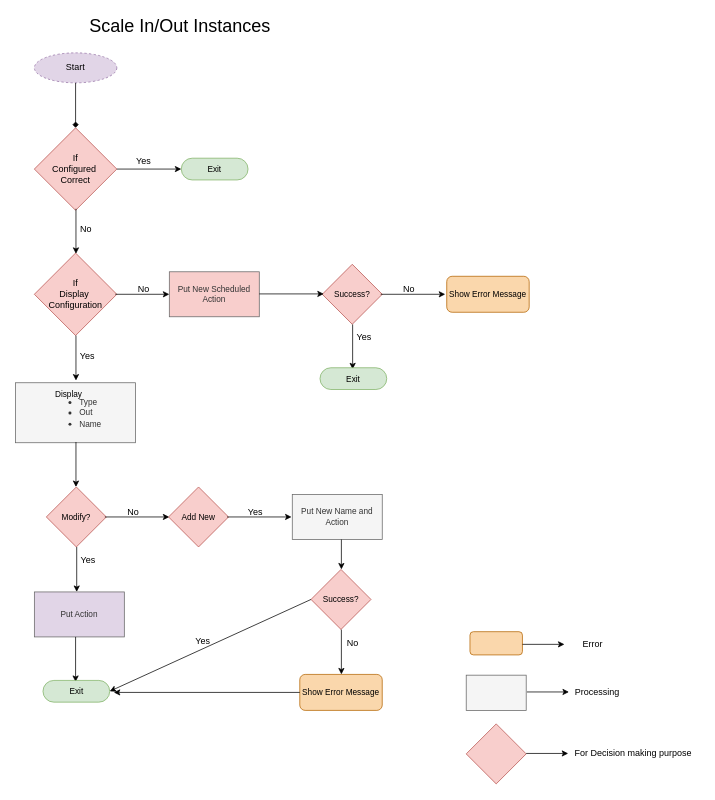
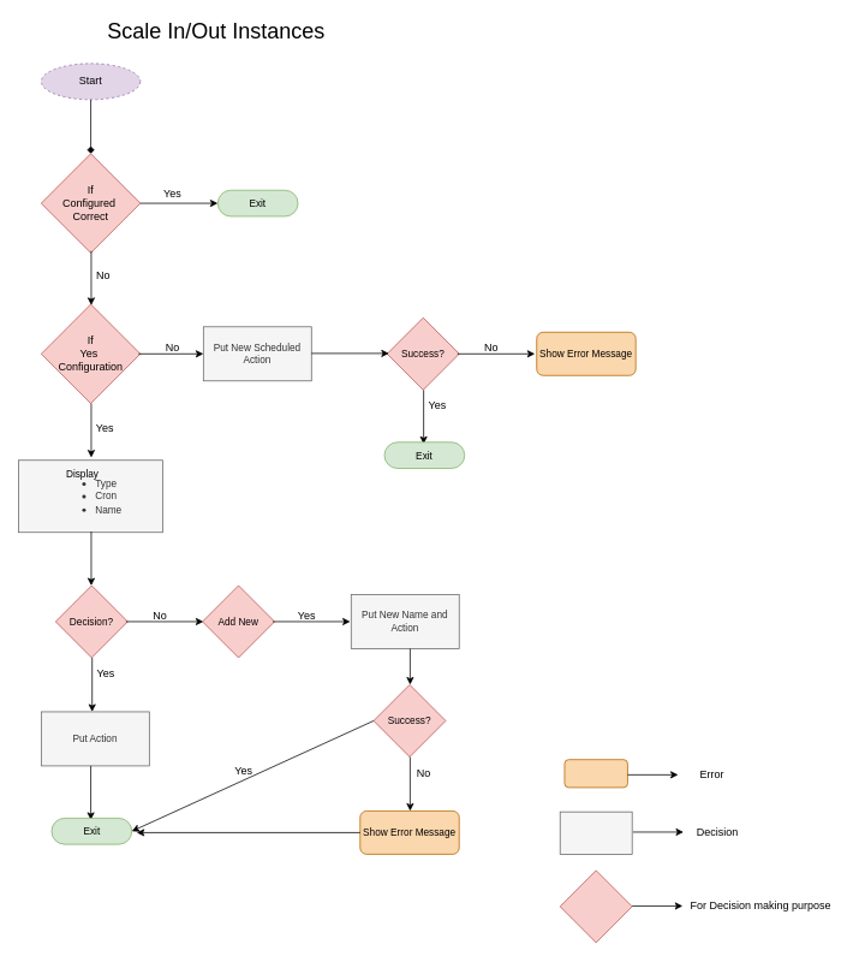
  <mxCell id="0" />
  <mxCell id="1" parent="0" />
  <mxCell id="2" value="Start" style="ellipse;whiteSpace=wrap;html=1;fillColor=#e1d5e7;strokeColor=#9673a6;dashed=1;" vertex="1" parent="1"><mxGeometry x="45" y="70" width="110" height="40" as="geometry" /></mxCell>
  <mxCell id="3" value="If&lt;br&gt;Configured&amp;nbsp;&lt;br&gt;Correct" style="rhombus;whiteSpace=wrap;html=1;fillColor=#f8cecc;strokeColor=#b85450;" vertex="1" parent="1"><mxGeometry x="45" y="170" width="110" height="110" as="geometry" /></mxCell>
  <mxCell id="4" value="" style="endArrow=diamond;html=1;rounded=0;exitX=0.5;exitY=1;exitDx=0;exitDy=0;" edge="1" parent="1" source="2" target="3"><mxGeometry width="50" height="50" relative="1" as="geometry"><mxPoint x="75" y="280" as="sourcePoint" /><mxPoint x="125" y="230" as="targetPoint" /></mxGeometry></mxCell>
  <mxCell id="5" value="" style="endArrow=classic;html=1;rounded=0;entryX=0;entryY=0.5;entryDx=0;entryDy=0;" edge="1" parent="1" source="3"><mxGeometry width="50" height="50" relative="1" as="geometry"><mxPoint x="81" y="280" as="sourcePoint" /><mxPoint x="241" y="225" as="targetPoint" /></mxGeometry></mxCell>
  <mxCell id="6" style="edgeStyle=orthogonalEdgeStyle;rounded=0;orthogonalLoop=1;jettySize=auto;html=1;exitX=0.5;exitY=1;exitDx=0;exitDy=0;" edge="1" parent="1"><mxGeometry relative="1" as="geometry"><mxPoint x="286" y="240" as="sourcePoint" /><mxPoint x="286" y="240" as="targetPoint" /></mxGeometry></mxCell>
- <mxCell id="7" value="If&lt;br&gt;Display&amp;nbsp;&lt;br&gt;Configuration" style="rhombus;whiteSpace=wrap;html=1;fillColor=#f8cecc;strokeColor=#b85450;" vertex="1" parent="1"><mxGeometry x="45" y="337" width="110" height="110" as="geometry" /></mxCell>
+ <mxCell id="7" value="If&lt;br&gt;Yes&amp;nbsp;&lt;br&gt;Configuration" style="rhombus;whiteSpace=wrap;html=1;fillColor=#f8cecc;strokeColor=#b85450;" vertex="1" parent="1"><mxGeometry x="45" y="337" width="110" height="110" as="geometry" /></mxCell>
  <mxCell id="8" value="" style="endArrow=classic;html=1;rounded=0;exitX=0.5;exitY=1;exitDx=0;exitDy=0;" edge="1" parent="1"><mxGeometry width="50" height="50" relative="1" as="geometry"><mxPoint x="100.5" y="278" as="sourcePoint" /><mxPoint x="100.5" y="338" as="targetPoint" /></mxGeometry></mxCell>
  <mxCell id="9" value="Yes" style="text;html=1;strokeColor=none;fillColor=none;align=center;verticalAlign=middle;whiteSpace=wrap;rounded=0;" vertex="1" parent="1"><mxGeometry x="161" y="200" width="60" height="30" as="geometry" /></mxCell>
  <mxCell id="10" value="No" style="text;html=1;strokeColor=none;fillColor=none;align=center;verticalAlign=middle;whiteSpace=wrap;rounded=0;" vertex="1" parent="1"><mxGeometry x="84" y="290" width="60" height="30" as="geometry" /></mxCell>
  <mxCell id="11" value="" style="endArrow=classic;html=1;rounded=0;entryX=0;entryY=0.5;entryDx=0;entryDy=0;" edge="1" parent="1" target="16"><mxGeometry width="50" height="50" relative="1" as="geometry"><mxPoint x="153" y="392" as="sourcePoint" /><mxPoint x="239" y="392" as="targetPoint" /></mxGeometry></mxCell>
  <mxCell id="12" value="Yes" style="text;html=1;strokeColor=none;fillColor=none;align=center;verticalAlign=middle;whiteSpace=wrap;rounded=0;" vertex="1" parent="1"><mxGeometry x="455" y="435" width="60" height="30" as="geometry" /></mxCell>
  <mxCell id="13" value="" style="endArrow=classic;html=1;rounded=0;exitX=0.5;exitY=1;exitDx=0;exitDy=0;" edge="1" parent="1"><mxGeometry width="50" height="50" relative="1" as="geometry"><mxPoint x="469.5" y="432" as="sourcePoint" /><mxPoint x="469.5" y="492" as="targetPoint" /></mxGeometry></mxCell>
- <mxCell id="14" value="&lt;div style=&quot;text-align: left;&quot;&gt;&lt;ul&gt;&lt;li&gt;&lt;span style=&quot;font-size: 11px;&quot;&gt;Type&lt;/span&gt;&lt;/li&gt;&lt;li&gt;&lt;span style=&quot;font-size: 11px;&quot;&gt;Out&lt;/span&gt;&lt;/li&gt;&lt;li&gt;&lt;span style=&quot;font-size: 11px;&quot;&gt;Name&lt;/span&gt;&lt;/li&gt;&lt;/ul&gt;&lt;/div&gt;" style="rounded=0;whiteSpace=wrap;html=1;fillColor=#f5f5f5;strokeColor=#666666;fontColor=#333333;" vertex="1" parent="1"><mxGeometry x="20" y="510" width="160" height="80" as="geometry" /></mxCell>
+ <mxCell id="14" value="&lt;div style=&quot;text-align: left;&quot;&gt;&lt;ul&gt;&lt;li&gt;&lt;span style=&quot;font-size: 11px;&quot;&gt;Type&lt;/span&gt;&lt;/li&gt;&lt;li&gt;&lt;span style=&quot;font-size: 11px;&quot;&gt;Cron&lt;/span&gt;&lt;/li&gt;&lt;li&gt;&lt;span style=&quot;font-size: 11px;&quot;&gt;Name&lt;/span&gt;&lt;/li&gt;&lt;/ul&gt;&lt;/div&gt;" style="rounded=0;whiteSpace=wrap;html=1;fillColor=#f5f5f5;strokeColor=#666666;fontColor=#333333;" vertex="1" parent="1"><mxGeometry x="20" y="510" width="160" height="80" as="geometry" /></mxCell>
  <mxCell id="15" value="Display" style="text;html=1;strokeColor=none;fillColor=none;align=center;verticalAlign=middle;whiteSpace=wrap;rounded=0;fontSize=11;" vertex="1" parent="1"><mxGeometry x="61" y="510" width="60" height="30" as="geometry" /></mxCell>
- <mxCell id="16" value="Put New Scheduled&lt;br&gt;Action" style="rounded=0;whiteSpace=wrap;html=1;fontSize=11;fillColor=#f8cecc;fontColor=#333333;strokeColor=#666666;" vertex="1" parent="1"><mxGeometry x="225" y="362" width="120" height="60" as="geometry" /></mxCell>
+ <mxCell id="16" value="Put New Scheduled&lt;br&gt;Action" style="rounded=0;whiteSpace=wrap;html=1;fontSize=11;fillColor=#f5f5f5;fontColor=#333333;strokeColor=#666666;" vertex="1" parent="1"><mxGeometry x="225" y="362" width="120" height="60" as="geometry" /></mxCell>
  <mxCell id="17" value="Success?" style="rhombus;whiteSpace=wrap;html=1;fontSize=11;fillColor=#f8cecc;strokeColor=#b85450;" vertex="1" parent="1"><mxGeometry x="429" y="352" width="80" height="80" as="geometry" /></mxCell>
  <mxCell id="18" value="" style="endArrow=classic;html=1;rounded=0;entryX=0;entryY=0.5;entryDx=0;entryDy=0;" edge="1" parent="1"><mxGeometry width="50" height="50" relative="1" as="geometry"><mxPoint x="507" y="392" as="sourcePoint" /><mxPoint x="593" y="392" as="targetPoint" /></mxGeometry></mxCell>
  <mxCell id="19" value="No" style="text;html=1;strokeColor=none;fillColor=none;align=center;verticalAlign=middle;whiteSpace=wrap;rounded=0;" vertex="1" parent="1"><mxGeometry x="515" y="371" width="60" height="30" as="geometry" /></mxCell>
  <mxCell id="20" value="" style="endArrow=classic;html=1;rounded=0;entryX=0;entryY=0.5;entryDx=0;entryDy=0;" edge="1" parent="1"><mxGeometry width="50" height="50" relative="1" as="geometry"><mxPoint x="345" y="391.5" as="sourcePoint" /><mxPoint x="431" y="391.5" as="targetPoint" /></mxGeometry></mxCell>
  <mxCell id="21" value="Show Error Message" style="rounded=1;whiteSpace=wrap;html=1;fontSize=11;fillColor=#fad7ac;strokeColor=#b46504;" vertex="1" parent="1"><mxGeometry x="595" y="368" width="110" height="48" as="geometry" /></mxCell>
  <mxCell id="22" value="Exit" style="rounded=1;whiteSpace=wrap;html=1;fontSize=11;arcSize=50;fillColor=#d5e8d4;strokeColor=#82b366;" vertex="1" parent="1"><mxGeometry x="426" y="490" width="89" height="29" as="geometry" /></mxCell>
  <mxCell id="23" value="Yes" style="text;html=1;strokeColor=none;fillColor=none;align=center;verticalAlign=middle;whiteSpace=wrap;rounded=0;" vertex="1" parent="1"><mxGeometry x="87" y="732" width="60" height="30" as="geometry" /></mxCell>
  <mxCell id="24" value="" style="endArrow=classic;html=1;rounded=0;exitX=0.5;exitY=1;exitDx=0;exitDy=0;" edge="1" parent="1"><mxGeometry width="50" height="50" relative="1" as="geometry"><mxPoint x="101.5" y="729" as="sourcePoint" /><mxPoint x="101.5" y="789" as="targetPoint" /></mxGeometry></mxCell>
- <mxCell id="25" value="Modify?" style="rhombus;whiteSpace=wrap;html=1;fontSize=11;fillColor=#f8cecc;strokeColor=#b85450;" vertex="1" parent="1"><mxGeometry x="61" y="649" width="80" height="80" as="geometry" /></mxCell>
+ <mxCell id="25" value="Decision?" style="rhombus;whiteSpace=wrap;html=1;fontSize=11;fillColor=#f8cecc;strokeColor=#b85450;" vertex="1" parent="1"><mxGeometry x="61" y="649" width="80" height="80" as="geometry" /></mxCell>
  <mxCell id="26" value="" style="endArrow=classic;html=1;rounded=0;entryX=0;entryY=0.5;entryDx=0;entryDy=0;" edge="1" parent="1"><mxGeometry width="50" height="50" relative="1" as="geometry"><mxPoint x="139" y="689" as="sourcePoint" /><mxPoint x="225" y="689" as="targetPoint" /></mxGeometry></mxCell>
  <mxCell id="27" value="No" style="text;html=1;strokeColor=none;fillColor=none;align=center;verticalAlign=middle;whiteSpace=wrap;rounded=0;" vertex="1" parent="1"><mxGeometry x="147" y="668" width="60" height="30" as="geometry" /></mxCell>
  <mxCell id="28" value="" style="endArrow=classic;html=1;rounded=0;exitX=0.5;exitY=1;exitDx=0;exitDy=0;" edge="1" parent="1"><mxGeometry width="50" height="50" relative="1" as="geometry"><mxPoint x="100.5" y="589" as="sourcePoint" /><mxPoint x="100.5" y="649" as="targetPoint" /></mxGeometry></mxCell>
  <mxCell id="29" value="Exit" style="rounded=1;whiteSpace=wrap;html=1;fontSize=11;arcSize=50;fillColor=#d5e8d4;strokeColor=#82b366;" vertex="1" parent="1"><mxGeometry x="241" y="210.5" width="89" height="29" as="geometry" /></mxCell>
- <mxCell id="30" value="Put Action" style="rounded=0;whiteSpace=wrap;html=1;fontSize=11;fillColor=#e1d5e7;strokeColor=#666666;fontColor=#333333;" vertex="1" parent="1"><mxGeometry x="45" y="789" width="120" height="60" as="geometry" /></mxCell>
+ <mxCell id="30" value="Put Action" style="rounded=0;whiteSpace=wrap;html=1;fontSize=11;fillColor=#f5f5f5;strokeColor=#666666;fontColor=#333333;" vertex="1" parent="1"><mxGeometry x="45" y="789" width="120" height="60" as="geometry" /></mxCell>
  <mxCell id="31" value="" style="endArrow=classic;html=1;rounded=0;exitX=0.5;exitY=1;exitDx=0;exitDy=0;" edge="1" parent="1"><mxGeometry width="50" height="50" relative="1" as="geometry"><mxPoint x="100" y="849" as="sourcePoint" /><mxPoint x="100" y="909" as="targetPoint" /></mxGeometry></mxCell>
  <mxCell id="32" value="Exit" style="rounded=1;whiteSpace=wrap;html=1;fontSize=11;arcSize=50;fillColor=#d5e8d4;strokeColor=#82b366;" vertex="1" parent="1"><mxGeometry x="56.5" y="907" width="89" height="29" as="geometry" /></mxCell>
  <mxCell id="33" value="" style="endArrow=classic;html=1;rounded=0;exitX=0.5;exitY=1;exitDx=0;exitDy=0;" edge="1" parent="1"><mxGeometry width="50" height="50" relative="1" as="geometry"><mxPoint x="100.5" y="447" as="sourcePoint" /><mxPoint x="100.5" y="507" as="targetPoint" /></mxGeometry></mxCell>
  <mxCell id="34" value="Add New" style="rhombus;whiteSpace=wrap;html=1;fontSize=11;fillColor=#f8cecc;strokeColor=#b85450;" vertex="1" parent="1"><mxGeometry x="224" y="649" width="80" height="80" as="geometry" /></mxCell>
  <mxCell id="35" value="" style="endArrow=classic;html=1;rounded=0;entryX=0;entryY=0.5;entryDx=0;entryDy=0;" edge="1" parent="1"><mxGeometry width="50" height="50" relative="1" as="geometry"><mxPoint x="302" y="689" as="sourcePoint" /><mxPoint x="388" y="689" as="targetPoint" /></mxGeometry></mxCell>
  <mxCell id="36" value="Yes" style="text;html=1;strokeColor=none;fillColor=none;align=center;verticalAlign=middle;whiteSpace=wrap;rounded=0;" vertex="1" parent="1"><mxGeometry x="310" y="668" width="60" height="30" as="geometry" /></mxCell>
  <mxCell id="37" value="Put New Name and Action" style="rounded=0;whiteSpace=wrap;html=1;fontSize=11;fillColor=#f5f5f5;fontColor=#333333;strokeColor=#666666;" vertex="1" parent="1"><mxGeometry x="389" y="659" width="120" height="60" as="geometry" /></mxCell>
  <mxCell id="38" value="No" style="text;html=1;strokeColor=none;fillColor=none;align=center;verticalAlign=middle;whiteSpace=wrap;rounded=0;" vertex="1" parent="1"><mxGeometry x="440" y="842" width="60" height="30" as="geometry" /></mxCell>
  <mxCell id="39" value="" style="endArrow=classic;html=1;rounded=0;exitX=0.5;exitY=1;exitDx=0;exitDy=0;" edge="1" parent="1"><mxGeometry width="50" height="50" relative="1" as="geometry"><mxPoint x="454.5" y="839" as="sourcePoint" /><mxPoint x="454.5" y="899" as="targetPoint" /></mxGeometry></mxCell>
  <mxCell id="40" value="Success?" style="rhombus;whiteSpace=wrap;html=1;fontSize=11;fillColor=#f8cecc;strokeColor=#b85450;" vertex="1" parent="1"><mxGeometry x="414" y="759" width="80" height="80" as="geometry" /></mxCell>
  <mxCell id="41" value="Show Error Message" style="rounded=1;whiteSpace=wrap;html=1;fontSize=11;fillColor=#fad7ac;strokeColor=#b46504;" vertex="1" parent="1"><mxGeometry x="399" y="899" width="110" height="48" as="geometry" /></mxCell>
  <mxCell id="42" value="" style="endArrow=classic;html=1;rounded=0;fontSize=11;entryX=1;entryY=0.5;entryDx=0;entryDy=0;exitX=0;exitY=0.5;exitDx=0;exitDy=0;" edge="1" parent="1" source="40" target="32"><mxGeometry width="50" height="50" relative="1" as="geometry"><mxPoint x="411" y="829" as="sourcePoint" /><mxPoint x="431" y="779" as="targetPoint" /></mxGeometry></mxCell>
  <mxCell id="43" value="Yes" style="text;html=1;strokeColor=none;fillColor=none;align=center;verticalAlign=middle;whiteSpace=wrap;rounded=0;" vertex="1" parent="1"><mxGeometry x="240" y="840" width="60" height="30" as="geometry" /></mxCell>
  <mxCell id="44" value="" style="endArrow=classic;html=1;rounded=0;fontSize=11;exitX=0;exitY=0.5;exitDx=0;exitDy=0;" edge="1" parent="1" source="41"><mxGeometry width="50" height="50" relative="1" as="geometry"><mxPoint x="424" y="809" as="sourcePoint" /><mxPoint x="151" y="923" as="targetPoint" /></mxGeometry></mxCell>
  <mxCell id="45" value="" style="endArrow=classic;html=1;rounded=0;" edge="1" parent="1"><mxGeometry width="50" height="50" relative="1" as="geometry"><mxPoint x="454.5" y="719" as="sourcePoint" /><mxPoint x="454.5" y="759" as="targetPoint" /></mxGeometry></mxCell>
  <mxCell id="46" value="Yes" style="text;html=1;strokeColor=none;fillColor=none;align=center;verticalAlign=middle;whiteSpace=wrap;rounded=0;" vertex="1" parent="1"><mxGeometry x="85.5" y="460" width="60" height="30" as="geometry" /></mxCell>
  <mxCell id="47" value="&lt;font style=&quot;font-size: 24px;&quot;&gt;Scale In/Out Instances&lt;/font&gt;" style="text;html=1;strokeColor=none;fillColor=none;align=center;verticalAlign=middle;whiteSpace=wrap;rounded=0;fontSize=11;" vertex="1" parent="1"><mxGeometry x="114" y="20" width="251" height="30" as="geometry" /></mxCell>
  <mxCell id="48" value="" style="rhombus;whiteSpace=wrap;html=1;fontSize=11;fillColor=#f8cecc;strokeColor=#b85450;" vertex="1" parent="1"><mxGeometry x="621" y="965" width="80" height="80" as="geometry" /></mxCell>
  <mxCell id="49" value="" style="endArrow=classic;html=1;rounded=0;entryX=0;entryY=0.5;entryDx=0;entryDy=0;" edge="1" parent="1"><mxGeometry width="50" height="50" relative="1" as="geometry"><mxPoint x="701" y="1004.41" as="sourcePoint" /><mxPoint x="757" y="1004.41" as="targetPoint" /></mxGeometry></mxCell>
  <mxCell id="50" value="&lt;font style=&quot;font-size: 12px;&quot;&gt;For Decision making purpose&lt;/font&gt;" style="text;html=1;strokeColor=none;fillColor=none;align=center;verticalAlign=middle;whiteSpace=wrap;rounded=0;fontSize=24;" vertex="1" parent="1"><mxGeometry x="757" y="985.41" width="174" height="30" as="geometry" /></mxCell>
  <mxCell id="51" value="" style="rounded=0;whiteSpace=wrap;html=1;fontSize=11;fillColor=#f5f5f5;fontColor=#333333;strokeColor=#666666;" vertex="1" parent="1"><mxGeometry x="621" y="900" width="80" height="47" as="geometry" /></mxCell>
  <mxCell id="52" value="" style="endArrow=classic;html=1;rounded=0;entryX=0;entryY=0.5;entryDx=0;entryDy=0;" edge="1" parent="1"><mxGeometry width="50" height="50" relative="1" as="geometry"><mxPoint x="702" y="922.41" as="sourcePoint" /><mxPoint x="758" y="922.41" as="targetPoint" /></mxGeometry></mxCell>
- <mxCell id="53" value="&lt;span style=&quot;font-size: 12px;&quot;&gt;Processing&lt;/span&gt;" style="text;html=1;strokeColor=none;fillColor=none;align=center;verticalAlign=middle;whiteSpace=wrap;rounded=0;fontSize=24;" vertex="1" parent="1"><mxGeometry x="756" y="903.5" width="80" height="30" as="geometry" /></mxCell>
+ <mxCell id="53" value="&lt;span style=&quot;font-size: 12px;&quot;&gt;Decision&lt;/span&gt;" style="text;html=1;strokeColor=none;fillColor=none;align=center;verticalAlign=middle;whiteSpace=wrap;rounded=0;fontSize=24;" vertex="1" parent="1"><mxGeometry x="756" y="903.5" width="80" height="30" as="geometry" /></mxCell>
  <mxCell id="54" value="" style="rounded=1;whiteSpace=wrap;html=1;fontSize=11;fillColor=#fad7ac;strokeColor=#b46504;" vertex="1" parent="1"><mxGeometry x="626" y="842" width="70" height="31" as="geometry" /></mxCell>
  <mxCell id="55" value="" style="endArrow=classic;html=1;rounded=0;entryX=0;entryY=0.5;entryDx=0;entryDy=0;" edge="1" parent="1"><mxGeometry width="50" height="50" relative="1" as="geometry"><mxPoint x="696" y="858.91" as="sourcePoint" /><mxPoint x="752" y="858.91" as="targetPoint" /></mxGeometry></mxCell>
  <mxCell id="56" value="&lt;span style=&quot;font-size: 12px;&quot;&gt;Error&lt;/span&gt;" style="text;html=1;strokeColor=none;fillColor=none;align=center;verticalAlign=middle;whiteSpace=wrap;rounded=0;fontSize=24;" vertex="1" parent="1"><mxGeometry x="750" y="840" width="80" height="30" as="geometry" /></mxCell>
  <mxCell id="57" value="No" style="text;html=1;strokeColor=none;fillColor=none;align=center;verticalAlign=middle;whiteSpace=wrap;rounded=0;" vertex="1" parent="1"><mxGeometry x="161" y="370" width="60" height="30" as="geometry" /></mxCell>
